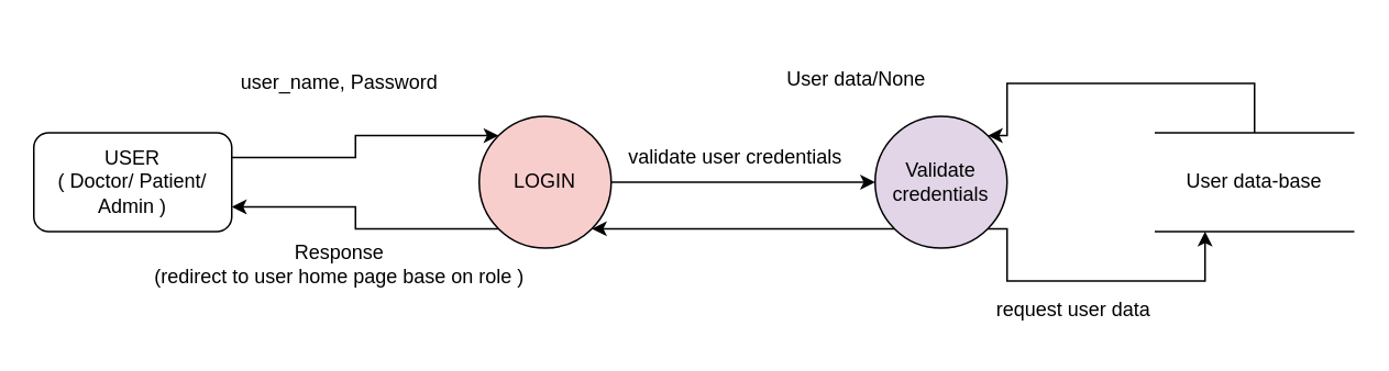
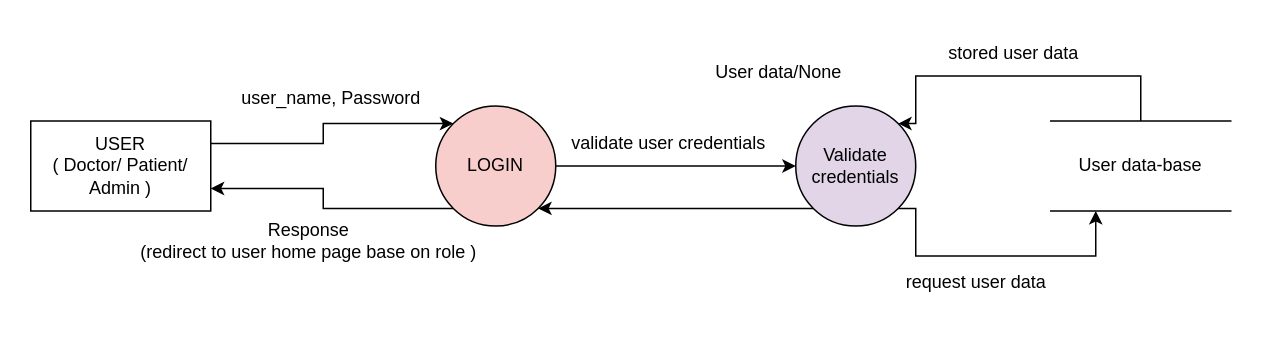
  <mxCell id="0" />
  <mxCell id="1" parent="0" />
  <mxCell id="2" value="" style="edgeStyle=orthogonalEdgeStyle;rounded=0;orthogonalLoop=1;jettySize=auto;html=1;" edge="1" parent="1" source="5" target="8"><mxGeometry relative="1" as="geometry" /></mxCell>
  <mxCell id="3" style="edgeStyle=orthogonalEdgeStyle;rounded=0;orthogonalLoop=1;jettySize=auto;html=1;exitX=0;exitY=1;exitDx=0;exitDy=0;entryX=1;entryY=1;entryDx=0;entryDy=0;" edge="1" parent="1" source="8" target="5"><mxGeometry relative="1" as="geometry" /></mxCell>
  <mxCell id="4" value="" style="edgeStyle=orthogonalEdgeStyle;rounded=0;orthogonalLoop=1;jettySize=auto;html=1;entryX=1;entryY=0.75;entryDx=0;entryDy=0;exitX=0;exitY=1;exitDx=0;exitDy=0;" edge="1" parent="1" source="5" target="15"><mxGeometry relative="1" as="geometry" /></mxCell>
  <mxCell id="5" value="LOGIN" style="ellipse;whiteSpace=wrap;html=1;aspect=fixed;fillColor=#f8cecc;" vertex="1" parent="1"><mxGeometry x="290" y="70" width="80" height="80" as="geometry" /></mxCell>
  <mxCell id="6" style="edgeStyle=orthogonalEdgeStyle;rounded=0;orthogonalLoop=1;jettySize=auto;html=1;exitX=1;exitY=1;exitDx=0;exitDy=0;entryX=0.25;entryY=1;entryDx=0;entryDy=0;" edge="1" parent="1" source="8" target="9"><mxGeometry relative="1" as="geometry"><mxPoint x="630" y="210" as="targetPoint" /><Array as="points"><mxPoint x="610" y="138" /><mxPoint x="610" y="170" /><mxPoint x="730" y="170" /></Array></mxGeometry></mxCell>
  <mxCell id="7" style="edgeStyle=orthogonalEdgeStyle;rounded=0;orthogonalLoop=1;jettySize=auto;html=1;exitX=0.5;exitY=0;exitDx=0;exitDy=0;entryX=1;entryY=0;entryDx=0;entryDy=0;" edge="1" parent="1" source="9" target="8"><mxGeometry relative="1" as="geometry"><Array as="points"><mxPoint x="760" y="50" /><mxPoint x="610" y="50" /><mxPoint x="610" y="82" /></Array></mxGeometry></mxCell>
  <mxCell id="8" value="Validate credentials" style="ellipse;whiteSpace=wrap;html=1;fillColor=#e1d5e7;" vertex="1" parent="1"><mxGeometry x="530" y="70" width="80" height="80" as="geometry" /></mxCell>
  <mxCell id="9" value="User data-base" style="shape=partialRectangle;whiteSpace=wrap;html=1;left=0;right=0;fillColor=none;" vertex="1" parent="1"><mxGeometry x="700" y="80" width="120" height="60" as="geometry" /></mxCell>
+ <mxCell id="10" value="stored user data" style="text;html=1;align=center;verticalAlign=middle;resizable=0;points=[];autosize=1;strokeColor=none;fillColor=none;" vertex="1" parent="1"><mxGeometry x="620" y="20" width="110" height="30" as="geometry" /></mxCell>
  <mxCell id="11" value="request user data" style="text;html=1;align=center;verticalAlign=middle;resizable=0;points=[];autosize=1;strokeColor=none;fillColor=none;" vertex="1" parent="1"><mxGeometry x="590" y="173" width="120" height="30" as="geometry" /></mxCell>
  <mxCell id="12" value="validate user credentials" style="text;html=1;align=center;verticalAlign=middle;resizable=0;points=[];autosize=1;strokeColor=none;fillColor=none;" vertex="1" parent="1"><mxGeometry x="370" y="80" width="150" height="30" as="geometry" /></mxCell>
  <mxCell id="13" value="User data/None&amp;nbsp;" style="text;html=1;align=center;verticalAlign=middle;resizable=0;points=[];autosize=1;strokeColor=none;fillColor=none;" vertex="1" parent="1"><mxGeometry x="465" y="33" width="110" height="30" as="geometry" /></mxCell>
  <mxCell id="14" style="edgeStyle=orthogonalEdgeStyle;rounded=0;orthogonalLoop=1;jettySize=auto;html=1;exitX=1;exitY=0.25;exitDx=0;exitDy=0;entryX=0;entryY=0;entryDx=0;entryDy=0;" edge="1" parent="1" source="15" target="5"><mxGeometry relative="1" as="geometry"><Array as="points"><mxPoint x="215" y="95" /><mxPoint x="215" y="82" /></Array></mxGeometry></mxCell>
- <mxCell id="15" value="USER&lt;br&gt;( Doctor/ Patient/ Admin )" style="whiteSpace=wrap;html=1;rounded=1;" vertex="1" parent="1"><mxGeometry x="20" y="80" width="120" height="60" as="geometry" /></mxCell>
+ <mxCell id="15" value="USER&lt;br&gt;( Doctor/ Patient/ Admin )" style="whiteSpace=wrap;html=1;" vertex="1" parent="1"><mxGeometry x="20" y="80" width="120" height="60" as="geometry" /></mxCell>
  <mxCell id="16" value="Response &lt;br&gt;(redirect to user home page base on role )" style="text;html=1;align=center;verticalAlign=middle;resizable=0;points=[];autosize=1;strokeColor=none;fillColor=none;" vertex="1" parent="1"><mxGeometry x="80" y="140" width="250" height="40" as="geometry" /></mxCell>
- <mxCell id="17" value="user_name, Password" style="text;html=1;align=center;verticalAlign=middle;resizable=0;points=[];autosize=1;strokeColor=none;fillColor=none;" vertex="1" parent="1"><mxGeometry x="135" y="35" width="140" height="30" as="geometry" /></mxCell>
+ <mxCell id="17" value="user_name, Password" style="text;html=1;align=center;verticalAlign=middle;resizable=0;points=[];autosize=1;strokeColor=none;fillColor=none;" vertex="1" parent="1"><mxGeometry x="150" y="50" width="140" height="30" as="geometry" /></mxCell>
